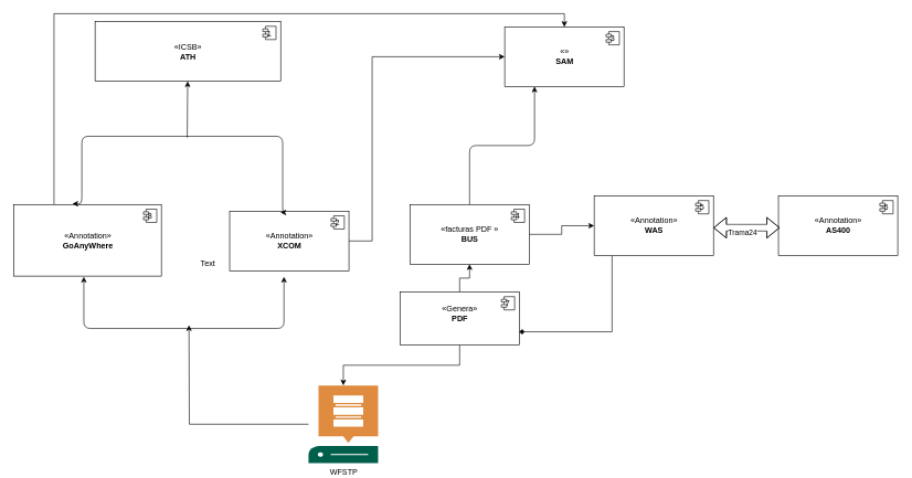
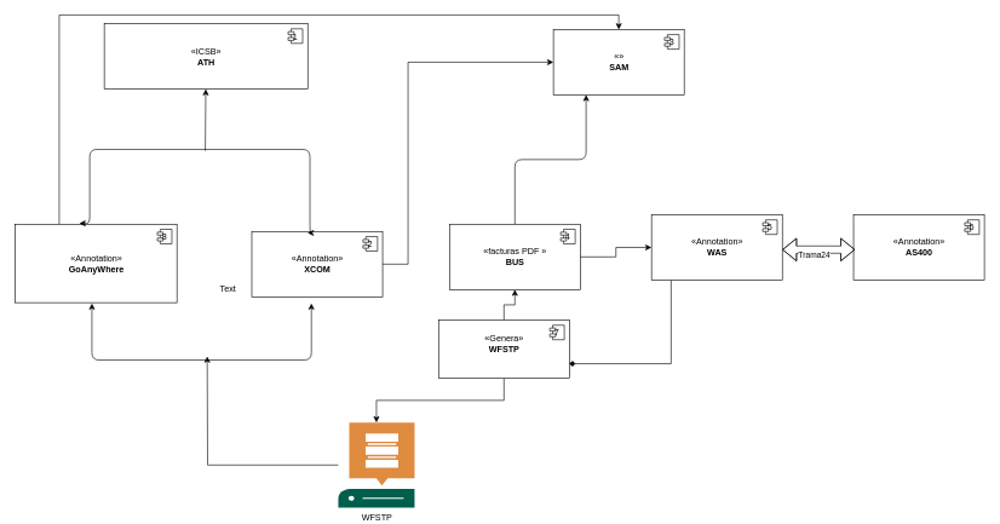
  <mxCell id="0" />
  <mxCell id="1" parent="0" />
  <mxCell id="2" style="edgeStyle=orthogonalEdgeStyle;rounded=0;orthogonalLoop=1;jettySize=auto;html=1;entryX=0;entryY=0.5;entryDx=0;entryDy=0;" edge="1" parent="1" source="3" target="18"><mxGeometry relative="1" as="geometry"><Array as="points"><mxPoint x="561" y="363" /><mxPoint x="561" y="85" /></Array></mxGeometry></mxCell>
  <mxCell id="3" value="«Annotation»&lt;br&gt;&lt;b&gt;XCOM&lt;/b&gt;" style="html=1;dropTarget=0;" parent="1" vertex="1"><mxGeometry x="346" y="318" width="180" height="90" as="geometry" /></mxCell>
  <mxCell id="4" value="2" style="shape=module;jettyWidth=8;jettyHeight=4;" parent="3" vertex="1"><mxGeometry x="1" width="20" height="20" relative="1" as="geometry"><mxPoint x="-27" y="7" as="offset" /></mxGeometry></mxCell>
  <mxCell id="5" style="edgeStyle=orthogonalEdgeStyle;rounded=0;orthogonalLoop=1;jettySize=auto;html=1;entryX=0.5;entryY=1;entryDx=0;entryDy=0;" parent="1" source="7" target="11" edge="1"><mxGeometry relative="1" as="geometry" /></mxCell>
  <mxCell id="6" style="edgeStyle=orthogonalEdgeStyle;rounded=0;orthogonalLoop=1;jettySize=auto;html=1;exitX=0.5;exitY=1;exitDx=0;exitDy=0;" parent="1" source="7" edge="1" target="32"><mxGeometry relative="1" as="geometry"><mxPoint x="635" y="630" as="targetPoint" /></mxGeometry></mxCell>
- <mxCell id="7" value="«Genera»&lt;br&gt;&lt;b&gt;PDF&lt;br&gt;&lt;br&gt;&lt;/b&gt;" style="html=1;dropTarget=0;" parent="1" vertex="1"><mxGeometry x="603" y="440" width="180" height="80" as="geometry" /></mxCell>
+ <mxCell id="7" value="«Genera»&lt;br&gt;&lt;b&gt;WFSTP&lt;br&gt;&lt;br&gt;&lt;/b&gt;" style="html=1;dropTarget=0;" parent="1" vertex="1"><mxGeometry x="603" y="440" width="180" height="80" as="geometry" /></mxCell>
  <mxCell id="8" value="7" style="shape=module;jettyWidth=8;jettyHeight=4;" parent="7" vertex="1"><mxGeometry x="1" width="20" height="20" relative="1" as="geometry"><mxPoint x="-27" y="7" as="offset" /></mxGeometry></mxCell>
  <mxCell id="9" style="edgeStyle=orthogonalEdgeStyle;rounded=0;orthogonalLoop=1;jettySize=auto;html=1;entryX=0;entryY=0.5;entryDx=0;entryDy=0;" parent="1" source="11" target="21" edge="1"><mxGeometry relative="1" as="geometry" /></mxCell>
  <mxCell id="10" style="edgeStyle=orthogonalEdgeStyle;rounded=1;orthogonalLoop=1;jettySize=auto;html=1;entryX=0.25;entryY=1;entryDx=0;entryDy=0;" edge="1" parent="1" source="11" target="18"><mxGeometry relative="1" as="geometry" /></mxCell>
  <mxCell id="11" value="«facturas PDF »&lt;br&gt;&lt;b&gt;BUS&lt;/b&gt;" style="html=1;dropTarget=0;" parent="1" vertex="1"><mxGeometry x="618" y="308" width="180" height="90" as="geometry" /></mxCell>
  <mxCell id="12" value="4" style="shape=module;jettyWidth=8;jettyHeight=4;" parent="11" vertex="1"><mxGeometry x="1" width="20" height="20" relative="1" as="geometry"><mxPoint x="-27" y="7" as="offset" /></mxGeometry></mxCell>
  <mxCell id="13" value="«ICSB»&lt;br&gt;&lt;b&gt;ATH&lt;/b&gt;" style="html=1;dropTarget=0;" parent="1" vertex="1"><mxGeometry x="143" y="32" width="280" height="90" as="geometry" /></mxCell>
  <mxCell id="14" value="1" style="shape=module;jettyWidth=8;jettyHeight=4;" parent="13" vertex="1"><mxGeometry x="1" width="20" height="20" relative="1" as="geometry"><mxPoint x="-27" y="7" as="offset" /></mxGeometry></mxCell>
  <mxCell id="15" style="edgeStyle=orthogonalEdgeStyle;rounded=0;orthogonalLoop=1;jettySize=auto;html=1;entryX=0.5;entryY=0;entryDx=0;entryDy=0;" edge="1" parent="1" source="16" target="18"><mxGeometry relative="1" as="geometry"><Array as="points"><mxPoint x="81" y="20" /><mxPoint x="851" y="20" /></Array></mxGeometry></mxCell>
  <mxCell id="16" value="«Annotation»&lt;br&gt;&lt;b&gt;GoAnyWhere&lt;/b&gt;" style="html=1;dropTarget=0;" parent="1" vertex="1"><mxGeometry x="20" y="308" width="223" height="108" as="geometry" /></mxCell>
  <mxCell id="17" value="8" style="shape=module;jettyWidth=8;jettyHeight=4;" parent="16" vertex="1"><mxGeometry x="1" width="20" height="20" relative="1" as="geometry"><mxPoint x="-27" y="7" as="offset" /></mxGeometry></mxCell>
  <mxCell id="18" value="«»&lt;br&gt;&lt;b&gt;SAM&lt;/b&gt;" style="html=1;dropTarget=0;" parent="1" vertex="1"><mxGeometry x="761" y="40" width="180" height="90" as="geometry" /></mxCell>
  <mxCell id="19" value="3" style="shape=module;jettyWidth=8;jettyHeight=4;" parent="18" vertex="1"><mxGeometry x="1" width="20" height="20" relative="1" as="geometry"><mxPoint x="-27" y="7" as="offset" /></mxGeometry></mxCell>
  <mxCell id="20" style="edgeStyle=orthogonalEdgeStyle;rounded=0;orthogonalLoop=1;jettySize=auto;html=1;entryX=1;entryY=0.75;entryDx=0;entryDy=0;endArrow=diamond;" parent="1" source="21" target="7" edge="1"><mxGeometry relative="1" as="geometry"><mxPoint x="863" y="510" as="targetPoint" /><Array as="points"><mxPoint x="923" y="500" /></Array></mxGeometry></mxCell>
  <mxCell id="21" value="«Annotation»&lt;br&gt;&lt;b&gt;WAS&lt;/b&gt;" style="html=1;dropTarget=0;" parent="1" vertex="1"><mxGeometry x="896" y="295" width="180" height="90" as="geometry" /></mxCell>
  <mxCell id="22" value="5" style="shape=module;jettyWidth=8;jettyHeight=4;" parent="21" vertex="1"><mxGeometry x="1" width="20" height="20" relative="1" as="geometry"><mxPoint x="-27" y="7" as="offset" /></mxGeometry></mxCell>
  <mxCell id="23" value="«Annotation»&lt;br&gt;&lt;b&gt;AS400&lt;/b&gt;" style="html=1;dropTarget=0;" parent="1" vertex="1"><mxGeometry x="1174" y="295" width="180" height="90" as="geometry" /></mxCell>
  <mxCell id="24" value="6" style="shape=module;jettyWidth=8;jettyHeight=4;" parent="23" vertex="1"><mxGeometry x="1" width="20" height="20" relative="1" as="geometry"><mxPoint x="-27" y="7" as="offset" /></mxGeometry></mxCell>
  <mxCell id="25" value="" style="shape=flexArrow;endArrow=classic;startArrow=classic;html=1;" parent="1" edge="1"><mxGeometry width="100" height="100" relative="1" as="geometry"><mxPoint x="1076" y="343" as="sourcePoint" /><mxPoint x="1176" y="343" as="targetPoint" /><Array as="points"><mxPoint x="1136" y="343" /></Array></mxGeometry></mxCell>
  <mxCell id="26" value="Trama24" style="edgeLabel;html=1;align=center;verticalAlign=middle;resizable=0;points=[];" parent="25" vertex="1" connectable="0"><mxGeometry x="-0.148" y="-6" relative="1" as="geometry"><mxPoint as="offset" /></mxGeometry></mxCell>
  <mxCell id="27" value="Text" style="text;html=1;align=center;verticalAlign=middle;resizable=0;points=[];autosize=1;strokeColor=none;" vertex="1" parent="1"><mxGeometry x="293" y="388" width="40" height="20" as="geometry" /></mxCell>
  <mxCell id="28" value="" style="endArrow=classic;startArrow=classic;html=1;edgeStyle=orthogonalEdgeStyle;" edge="1" parent="1"><mxGeometry width="50" height="50" relative="1" as="geometry"><mxPoint x="428" y="417" as="sourcePoint" /><mxPoint x="126" y="417" as="targetPoint" /><Array as="points"><mxPoint x="428" y="495" /><mxPoint x="126" y="495" /></Array></mxGeometry></mxCell>
  <mxCell id="29" value="" style="endArrow=classic;startArrow=classic;html=1;rounded=1;entryX=0.398;entryY=-0.011;entryDx=0;entryDy=0;entryPerimeter=0;edgeStyle=orthogonalEdgeStyle;exitX=0.426;exitY=0.022;exitDx=0;exitDy=0;exitPerimeter=0;" edge="1" parent="1" source="3" target="16"><mxGeometry width="50" height="50" relative="1" as="geometry"><mxPoint x="426" y="241" as="sourcePoint" /><mxPoint x="119" y="241" as="targetPoint" /><Array as="points"><mxPoint x="426" y="320" /><mxPoint x="426" y="205" /><mxPoint x="123" y="205" /></Array></mxGeometry></mxCell>
  <mxCell id="30" value="" style="endArrow=classic;html=1;" edge="1" parent="1" target="13"><mxGeometry width="50" height="50" relative="1" as="geometry"><mxPoint x="282" y="207" as="sourcePoint" /><mxPoint x="281.17" y="177" as="targetPoint" /><Array as="points" /></mxGeometry></mxCell>
  <mxCell id="31" style="edgeStyle=orthogonalEdgeStyle;rounded=0;orthogonalLoop=1;jettySize=auto;html=1;" edge="1" parent="1" source="32"><mxGeometry relative="1" as="geometry"><mxPoint x="284.667" y="490" as="targetPoint" /></mxGeometry></mxCell>
  <mxCell id="32" value="WFSTP" style="pointerEvents=1;shadow=0;dashed=0;html=1;strokeColor=none;fillColor=#005F4B;labelPosition=center;verticalLabelPosition=bottom;verticalAlign=top;align=center;outlineConnect=0;shape=mxgraph.veeam2.repository_server;" vertex="1" parent="1"><mxGeometry x="465" y="581" width="105" height="117" as="geometry" /></mxCell>
